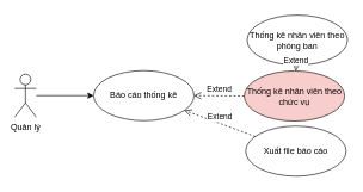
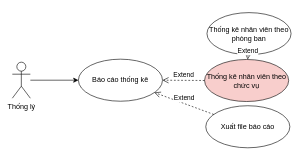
  <mxCell id="0" />
  <mxCell id="1" parent="0" />
  <mxCell id="2" style="edgeStyle=orthogonalEdgeStyle;rounded=0;orthogonalLoop=1;jettySize=auto;html=1;" edge="1" parent="1" source="3" target="4"><mxGeometry relative="1" as="geometry" /></mxCell>
- <mxCell id="3" value="Quản lý" style="shape=umlActor;verticalLabelPosition=bottom;verticalAlign=top;html=1;outlineConnect=0;" vertex="1" parent="1"><mxGeometry x="20" y="103" width="30" height="60" as="geometry" /></mxCell>
+ <mxCell id="3" value="Thống lý" style="shape=umlActor;verticalLabelPosition=bottom;verticalAlign=top;html=1;outlineConnect=0;" vertex="1" parent="1"><mxGeometry x="20" y="103" width="30" height="60" as="geometry" /></mxCell>
  <mxCell id="4" value="Báo cáo thống kê" style="ellipse;whiteSpace=wrap;html=1;" vertex="1" parent="1"><mxGeometry x="130" y="98" width="140" height="70" as="geometry" /></mxCell>
  <mxCell id="5" value="" style="group" vertex="1" connectable="0" parent="1"><mxGeometry x="340" y="20.5" width="144" height="225" as="geometry" /></mxCell>
  <mxCell id="6" value="Thống kê nhân viên theo chức vụ" style="ellipse;whiteSpace=wrap;html=1;fillColor=#f8cecc;" vertex="1" parent="5"><mxGeometry y="78" width="140" height="70" as="geometry" /></mxCell>
  <mxCell id="7" value="Xuất file báo cáo" style="ellipse;whiteSpace=wrap;html=1;" vertex="1" parent="5"><mxGeometry x="2" y="155" width="140" height="70" as="geometry" /></mxCell>
  <mxCell id="8" value="Thống kê nhân viên theo phòng ban" style="ellipse;whiteSpace=wrap;html=1;" vertex="1" parent="5"><mxGeometry x="4" width="140" height="70" as="geometry" /></mxCell>
  <mxCell id="9" value="Extend" style="html=1;verticalAlign=bottom;endArrow=open;dashed=1;endSize=8;curved=0;rounded=0;" edge="1" parent="1" source="8" target="6"><mxGeometry relative="1" as="geometry"><mxPoint x="400" y="133" as="sourcePoint" /><mxPoint x="320" y="133" as="targetPoint" /></mxGeometry></mxCell>
  <mxCell id="10" value="Extend" style="html=1;verticalAlign=bottom;endArrow=open;dashed=1;endSize=8;curved=0;rounded=0;" edge="1" parent="1" source="6" target="4"><mxGeometry relative="1" as="geometry"><mxPoint x="367" y="86" as="sourcePoint" /><mxPoint x="267" y="123" as="targetPoint" /></mxGeometry></mxCell>
  <mxCell id="11" value="Extend" style="html=1;verticalAlign=bottom;endArrow=open;dashed=1;endSize=8;curved=0;rounded=0;" edge="1" parent="1" source="7" target="4"><mxGeometry relative="1" as="geometry"><mxPoint x="350" y="144" as="sourcePoint" /><mxPoint x="280" y="143" as="targetPoint" /></mxGeometry></mxCell>
